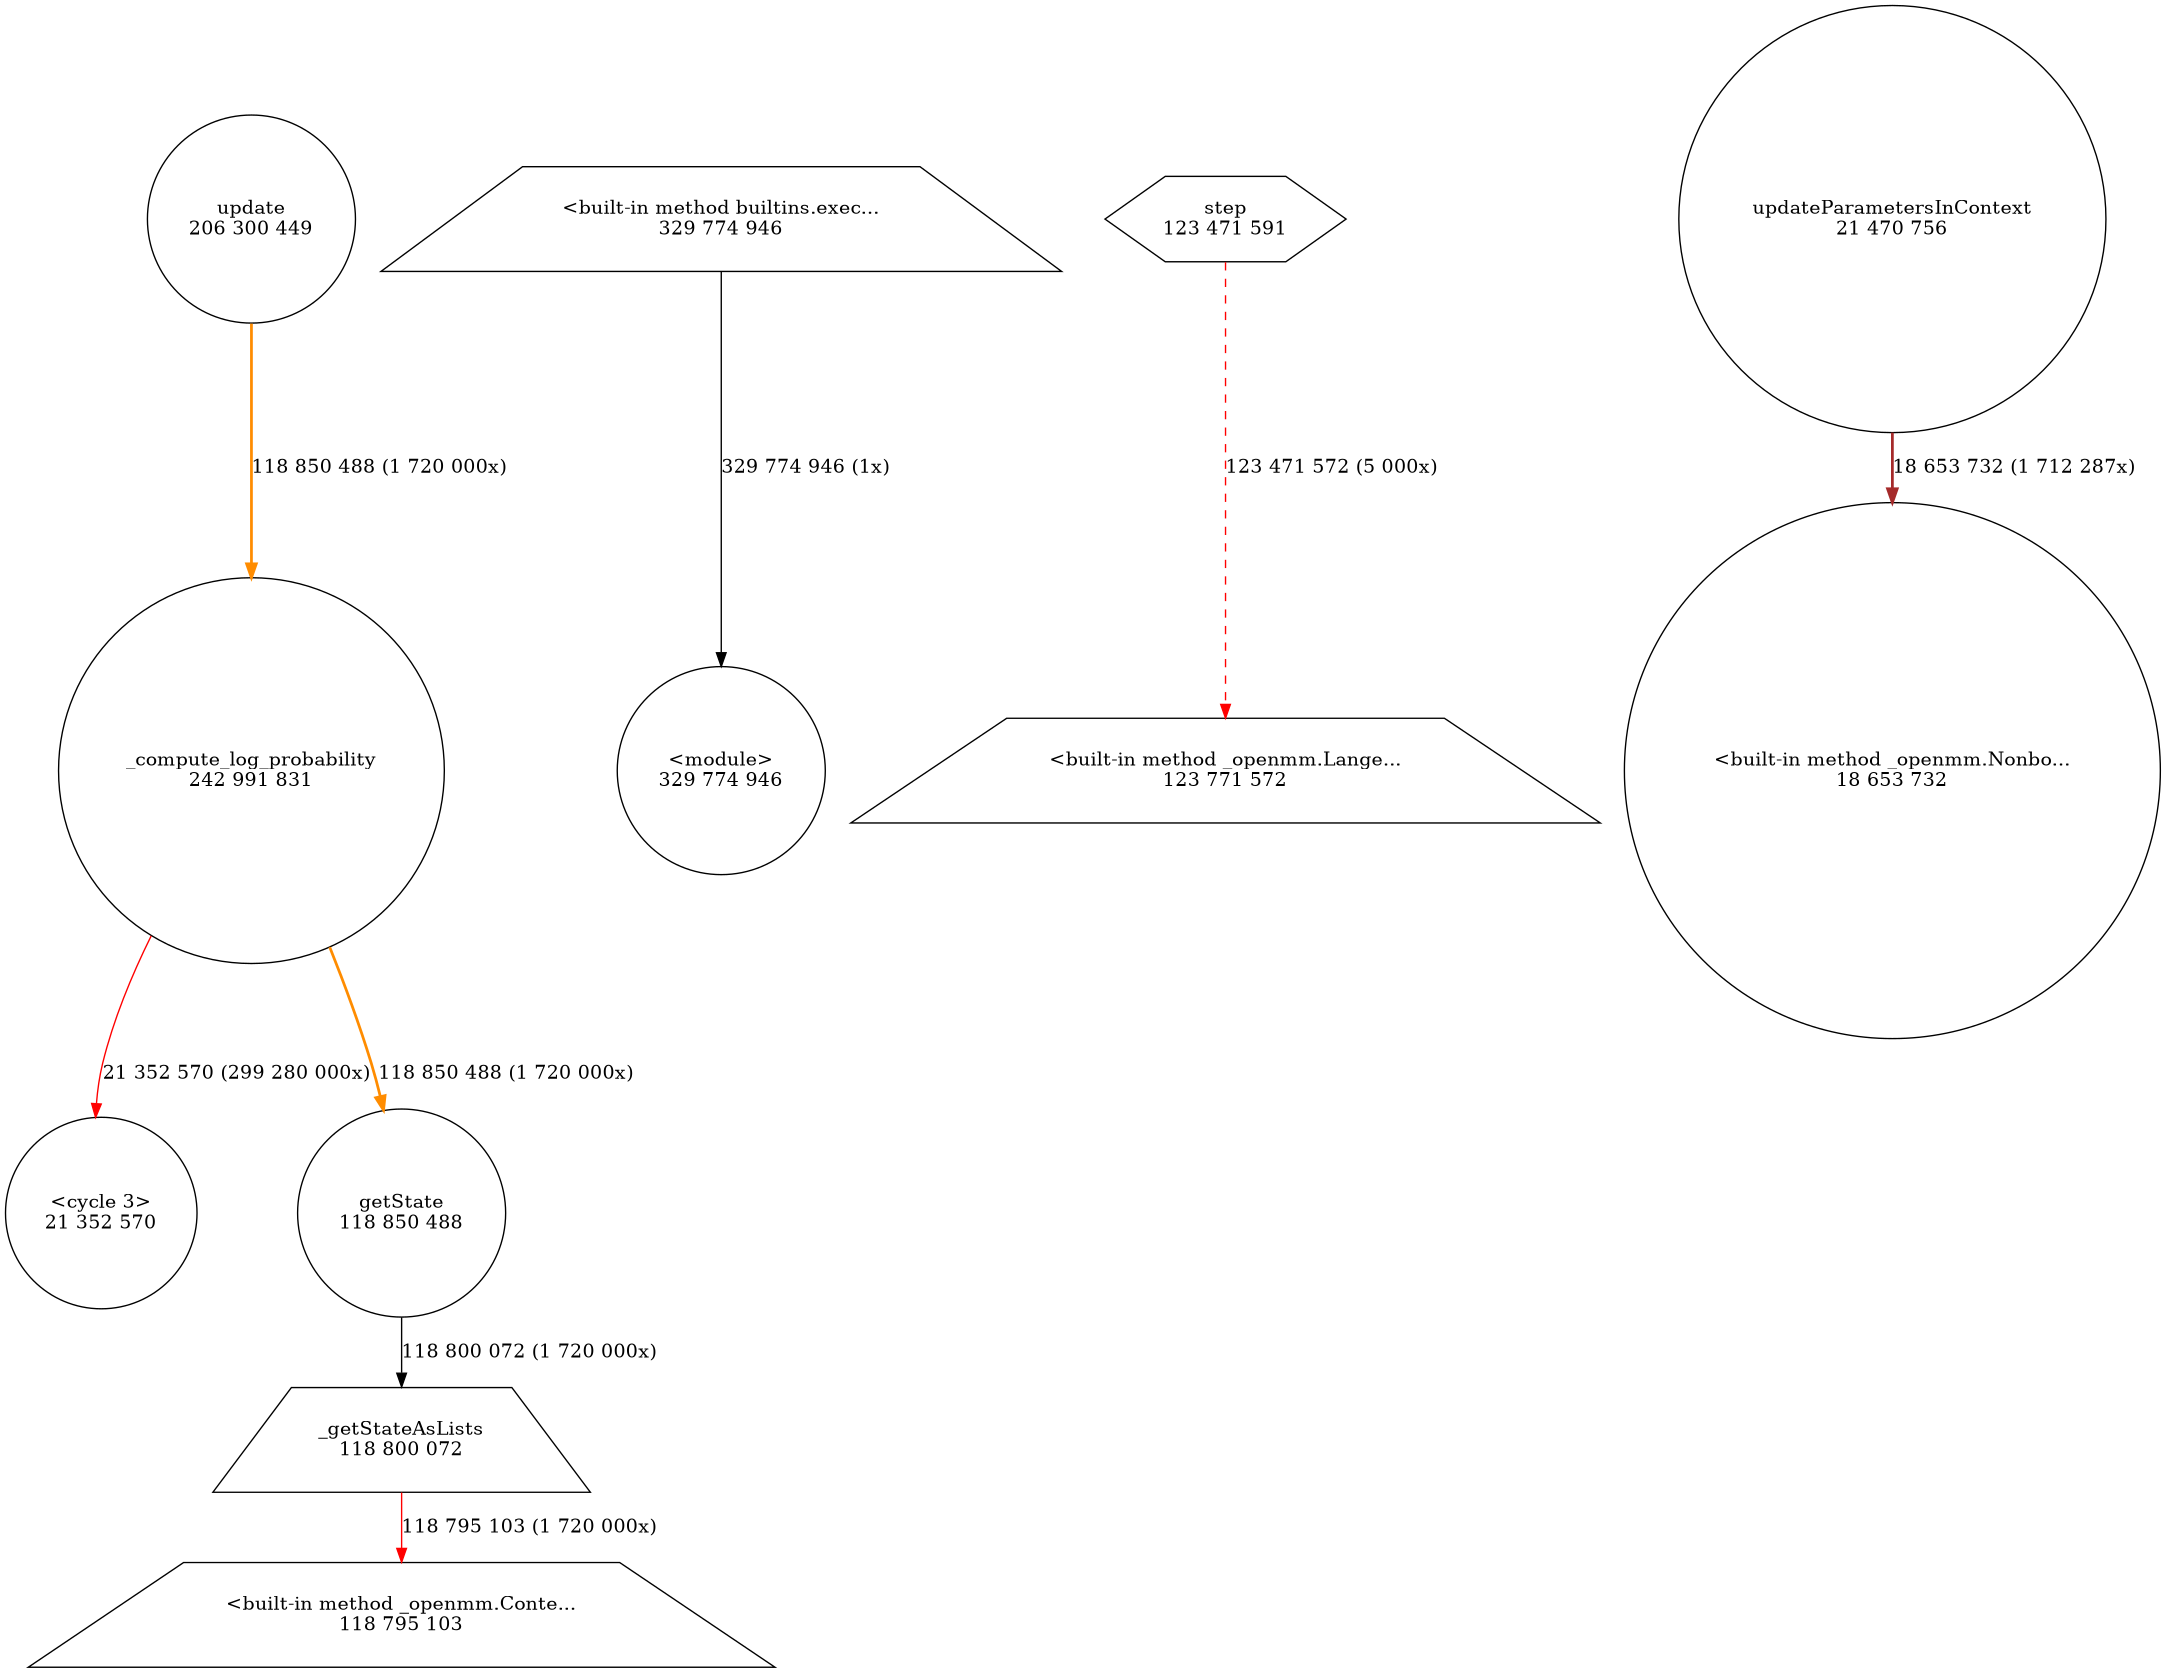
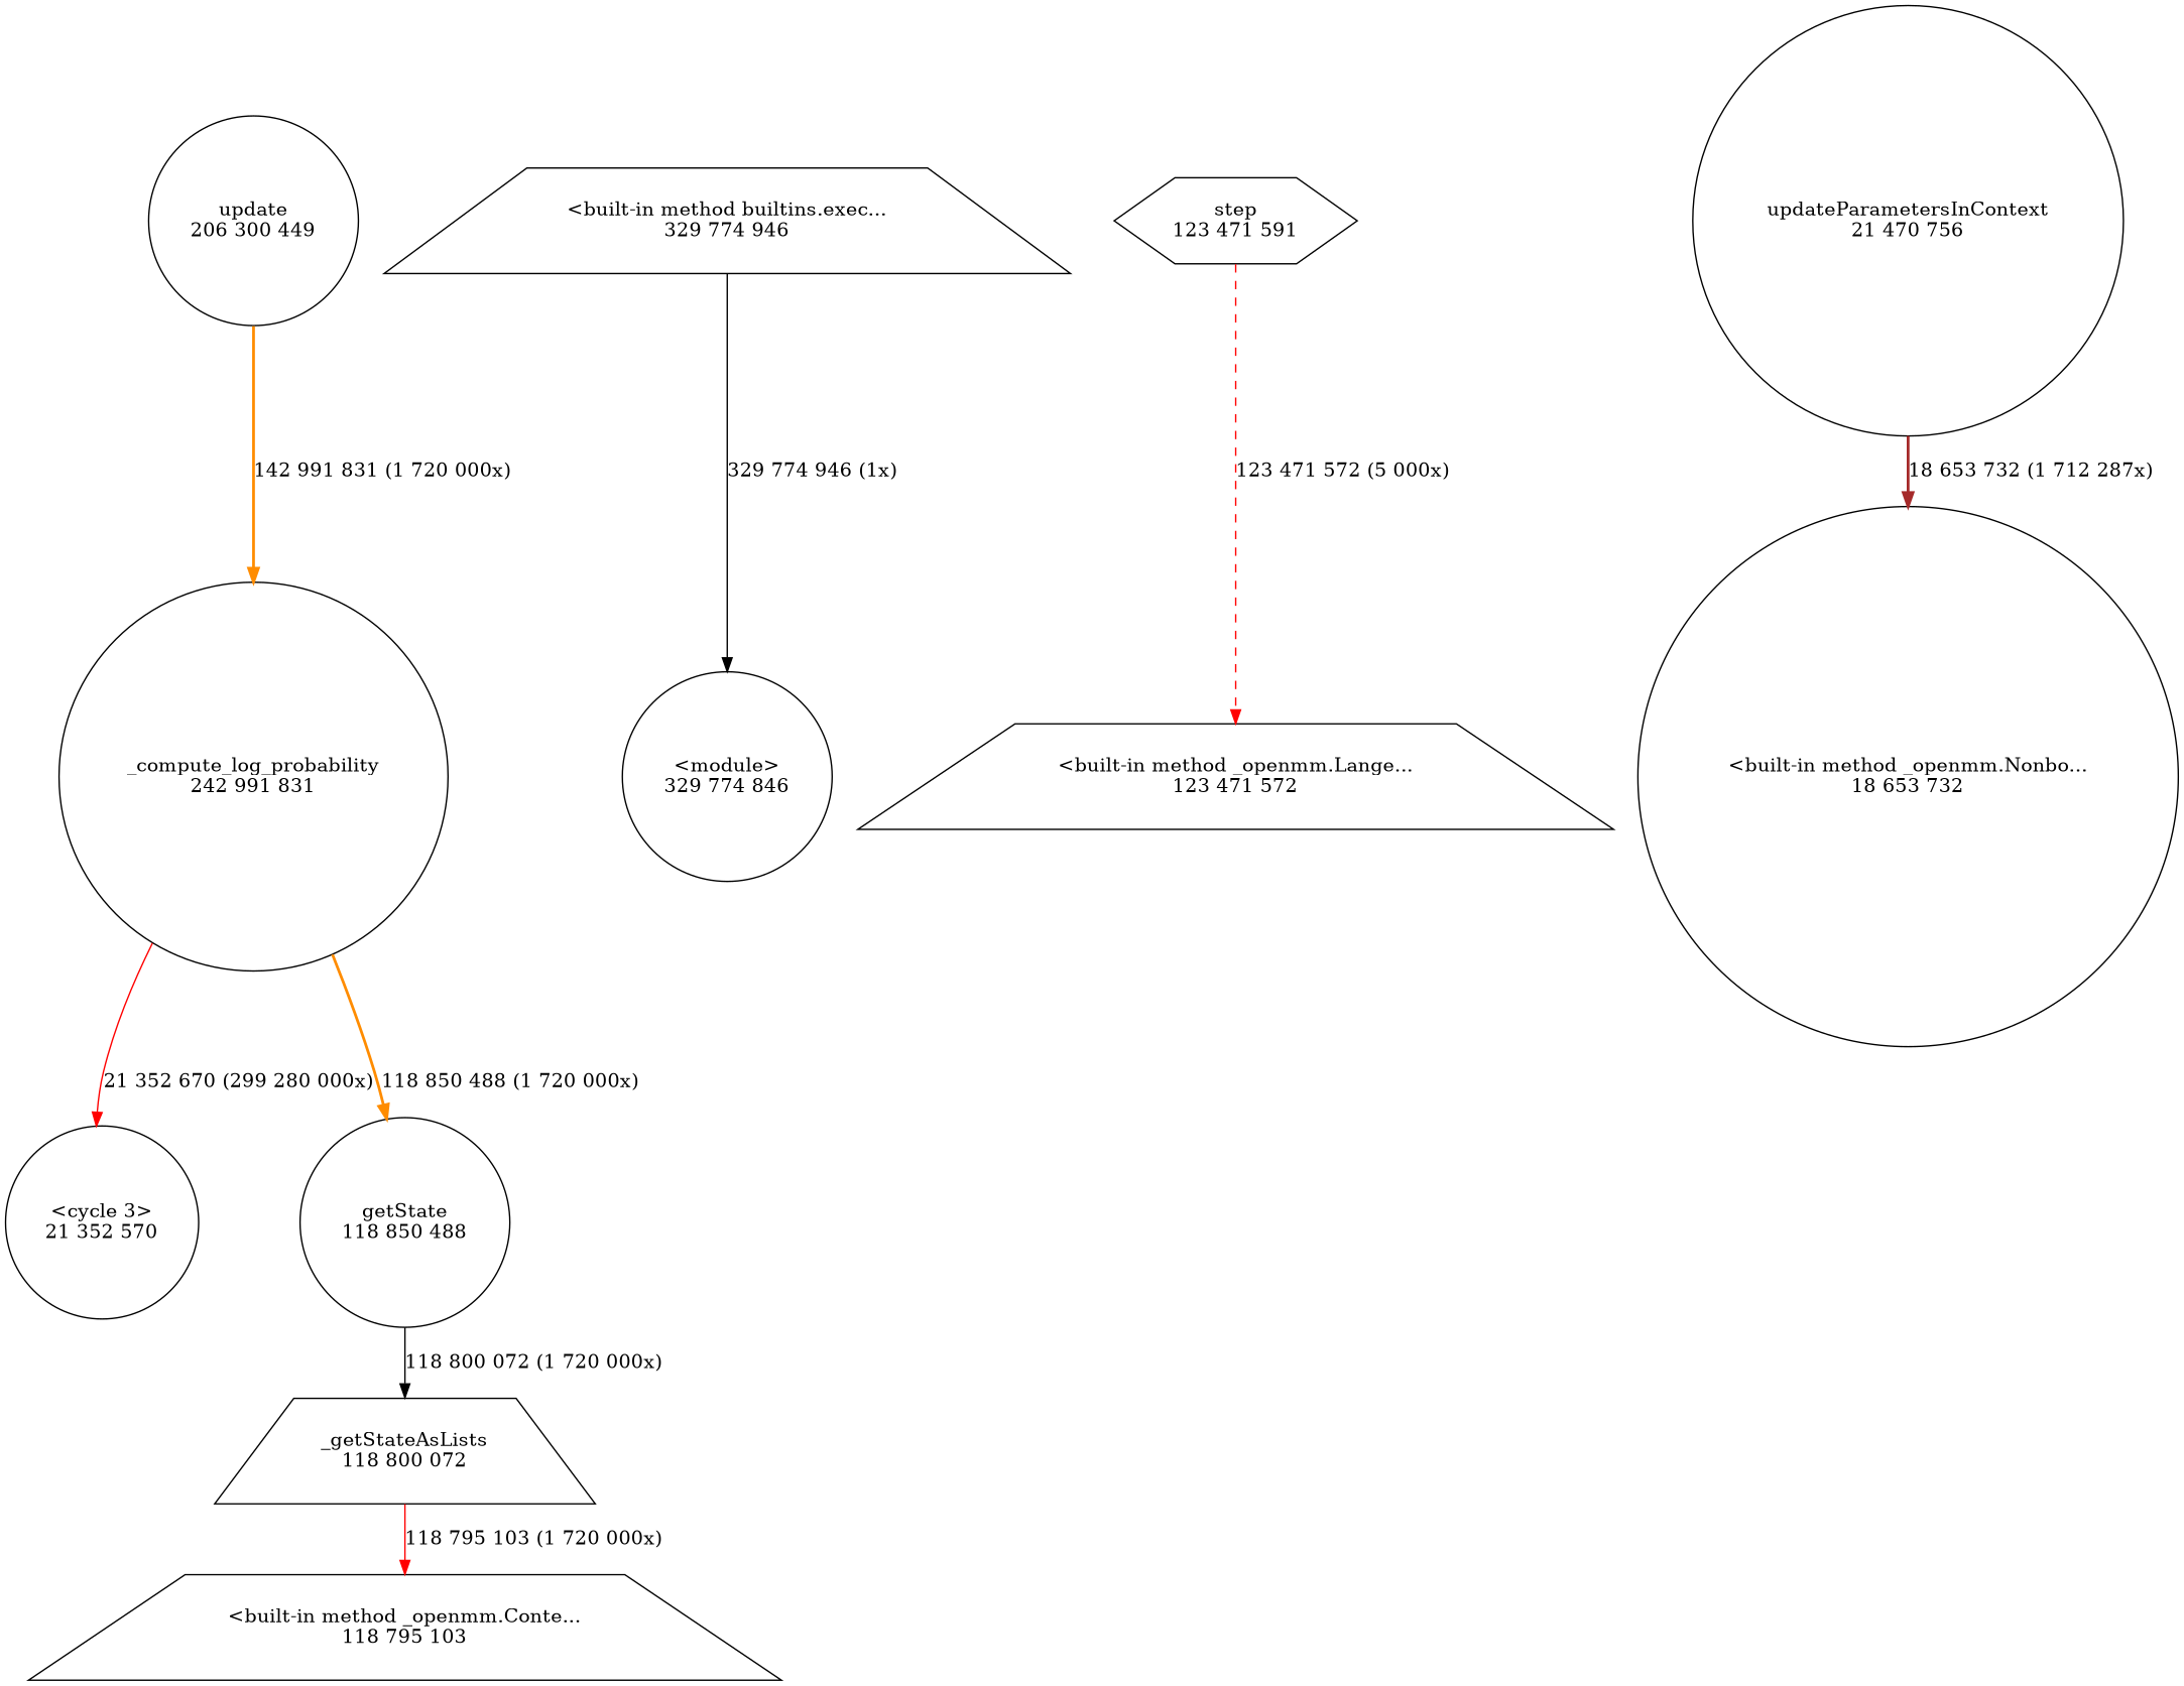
  digraph {
    node [shape=circle]
    edge [color=red style=solid weight=2]
    n1 [label="<cycle 3>\n21 352 570"]
    n2 [label="_compute_log_probability\n242 991 831"]
    n3 [label="getState\n118 850 488"]
    n4 [label="_getStateAsLists\n118 800 072" shape=trapezium]
    n5 [label="<built-in method _openmm.Conte...\n118 795 103" shape=trapezium]
-   n6 [label="<module>\n329 774 946"]
+   n6 [label="<module>\n329 774 846"]
    n7 [label="step\n123 471 591" shape=hexagon]
-   n8 [label="<built-in method _openmm.Lange...\n123 771 572" shape=trapezium]
+   n8 [label="<built-in method _openmm.Lange...\n123 471 572" shape=trapezium]
    n9 [label="update\n206 300 449"]
    n10 [label="updateParametersInContext\n21 470 756"]
    n11 [label="<built-in method _openmm.Nonbo...\n18 653 732"]
    n12 [label="<built-in method builtins.exec...\n329 774 946" shape=trapezium]
-   n2 -> n1 [label="21 352 570 (299 280 000x)"]
+   n2 -> n1 [label="21 352 670 (299 280 000x)"]
    n2 -> n3 [color=darkorange label="118 850 488 (1 720 000x)" style=bold]
    n3 -> n4 [color=black label="118 800 072 (1 720 000x)"]
    n4 -> n5 [label="118 795 103 (1 720 000x)"]
    n7 -> n8 [label="123 471 572 (5 000x)" style=dashed]
-   n9 -> n2 [color=darkorange label="118 850 488 (1 720 000x)" style=bold]
+   n9 -> n2 [color=darkorange label="142 991 831 (1 720 000x)" style=bold]
    n10 -> n11 [color=brown label="18 653 732 (1 712 287x)" style=bold]
    n12 -> n6 [color=black label="329 774 946 (1x)"]
  }
